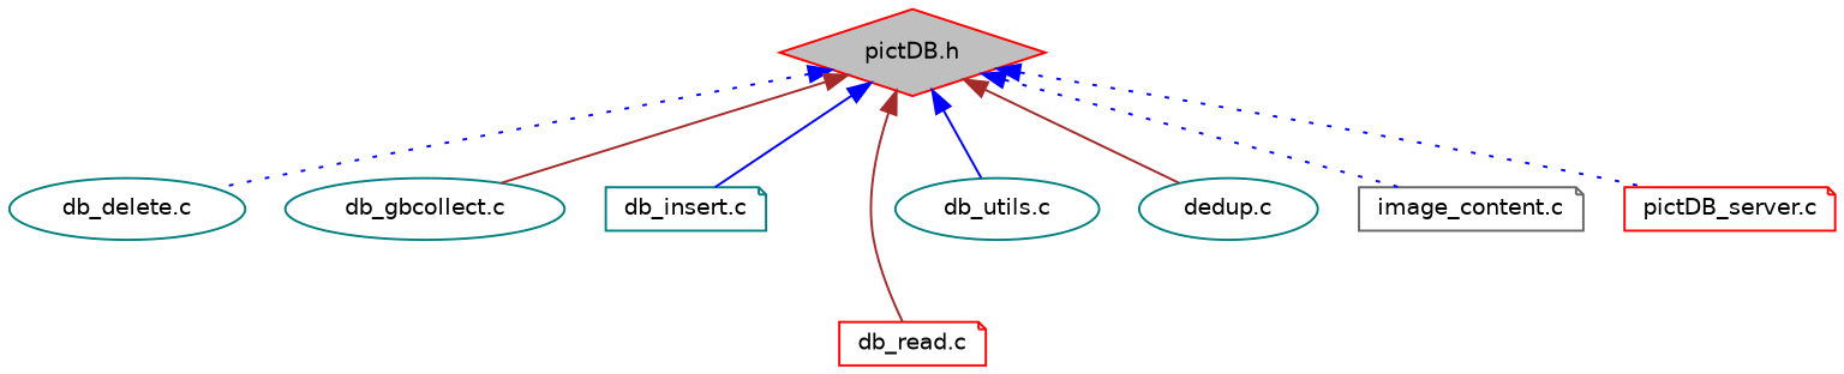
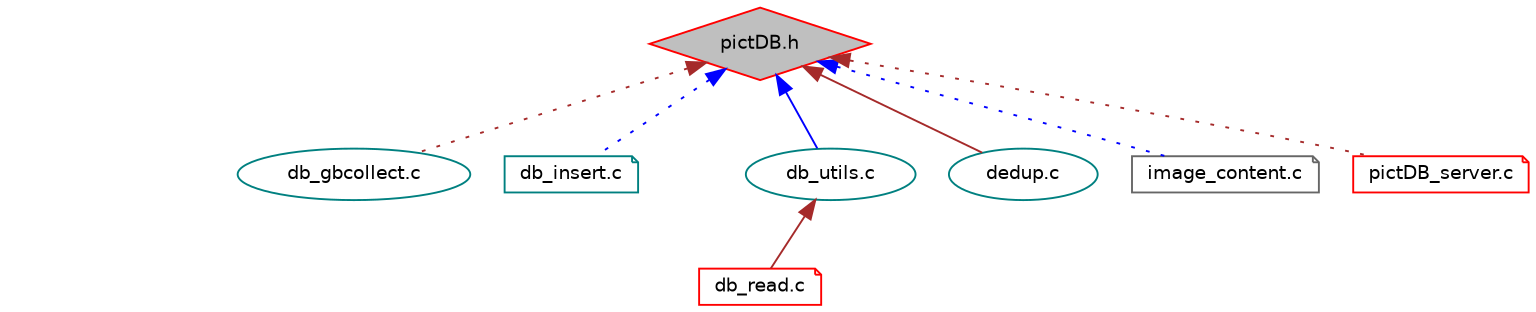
  digraph {
    node [color=teal fillcolor=white fontname=Helvetica fontsize=10 shape=ellipse style=filled]
    edge [color=blue dir=back fontname=Helvetica fontsize=10 labelfontname=Helvetica labelfontsize=10 style=dotted]
    n1 [color=red fillcolor=grey75 fontcolor=black height=0.2 label="pictDB.h" shape=diamond width=0.4]
-   n2 [height=0.2 label="db_delete.c" width=0.4]
    n3 [height=0.2 label="db_gbcollect.c" width=0.4]
    n4 [height=0.2 label="db_insert.c" shape=note width=0.4]
    n5 [color=red height=0.2 label="db_read.c" shape=note width=0.4]
    n6 [height=0.2 label="db_utils.c" width=0.4]
    n7 [height=0.2 label="dedup.c" width=0.4]
    n8 [color=gray40 height=0.2 label="image_content.c" shape=note width=0.4]
    n9 [color=red height=0.2 label="pictDB_server.c" shape=note width=0.4]
-   n1 -> n2
-   n1 -> n3 [color=brown style=solid]
-   n1 -> n4 [style=solid]
-   n1 -> n5 [color=brown style=solid]
+   n1 -> n3 [color=brown]
+   n1 -> n4
+   n6 -> n5 [color=brown style=solid]
    n1 -> n6 [style=solid]
    n1 -> n7 [color=brown style=solid]
    n1 -> n8
-   n1 -> n9
+   n1 -> n9 [color=brown]
  }
